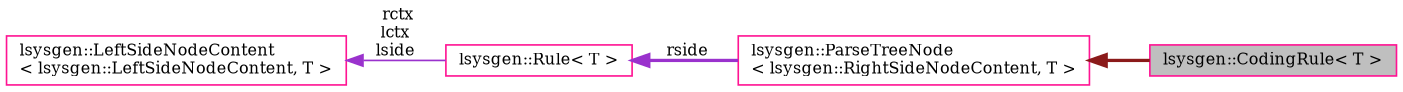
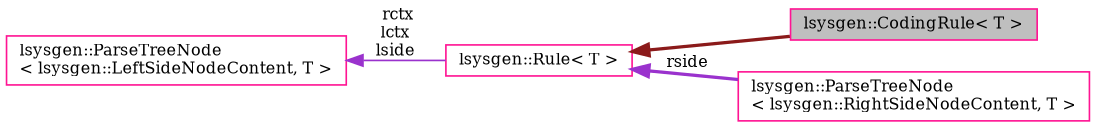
  digraph {
    fontname="DejaVu Serif"
    rankdir=LR
    node [color=deeppink fillcolor=white fontname="DejaVu Serif" fontsize=10 shape=record style=filled]
    edge [color=darkorchid3 dir=back fontname="DejaVu Serif" fontsize=10 labelfontname=Helvetica labelfontsize=10 style=bold]
    n1 [fillcolor=grey75 fontcolor=black height=0.2 label="lsysgen::CodingRule\< T \>" width=0.4]
    n2 [height=0.2 label="lsysgen::Rule\< T \>" width=0.4]
    n3 [height=0.2 label="lsysgen::ParseTreeNode\l\< lsysgen::RightSideNodeContent, T \>" width=0.4]
-   n4 [height=0.2 label="lsysgen::LeftSideNodeContent\l\< lsysgen::LeftSideNodeContent, T \>" width=0.4]
-   n3 -> n1 [color=firebrick4]
+   n4 [height=0.2 label="lsysgen::ParseTreeNode\l\< lsysgen::LeftSideNodeContent, T \>" width=0.4]
+   n2 -> n1 [color=firebrick4]
    n2 -> n3 [label=" rside"]
    n4 -> n2 [label=" rctx\nlctx\nlside" style=solid]
  }
